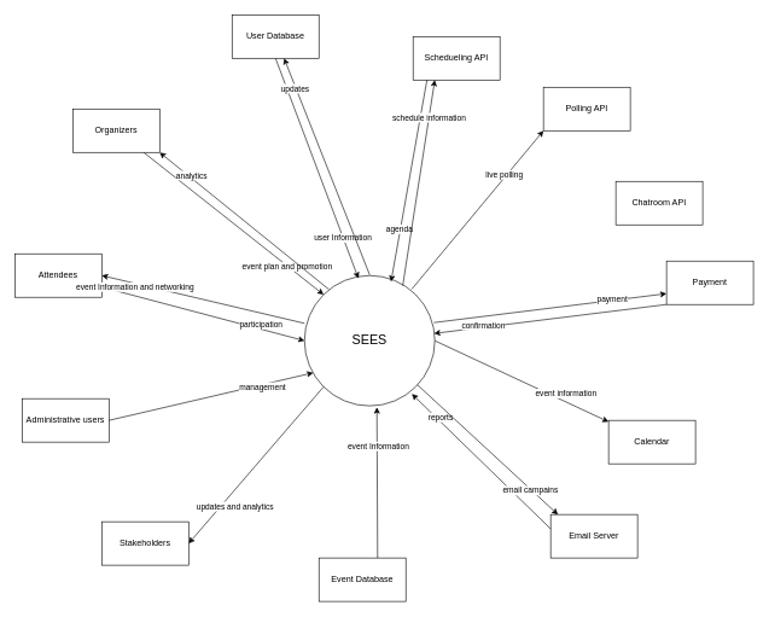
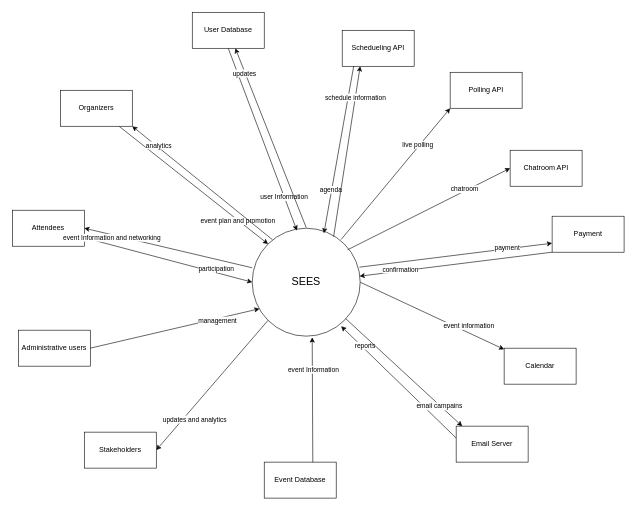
  <mxCell id="0" />
  <mxCell id="1" parent="0" />
  <mxCell id="2" style="rounded=0;orthogonalLoop=1;jettySize=auto;html=1;exitX=1;exitY=0.5;exitDx=0;exitDy=0;" parent="1" source="8" target="21" edge="1"><mxGeometry relative="1" as="geometry" /></mxCell>
  <mxCell id="3" value="event information" style="edgeLabel;html=1;align=center;verticalAlign=middle;resizable=0;points=[];" parent="2" vertex="1" connectable="0"><mxGeometry x="0.354" y="3" relative="1" as="geometry"><mxPoint x="17" as="offset" /></mxGeometry></mxCell>
  <mxCell id="4" style="rounded=0;orthogonalLoop=1;jettySize=auto;html=1;exitX=0.993;exitY=0.361;exitDx=0;exitDy=0;entryX=0;entryY=0.75;entryDx=0;entryDy=0;startArrow=none;startFill=0;exitPerimeter=0;" parent="1" source="8" target="23" edge="1"><mxGeometry relative="1" as="geometry" /></mxCell>
  <mxCell id="5" value="payment" style="edgeLabel;html=1;align=center;verticalAlign=middle;resizable=0;points=[];" parent="4" vertex="1" connectable="0"><mxGeometry x="0.535" y="2" relative="1" as="geometry"><mxPoint as="offset" /></mxGeometry></mxCell>
  <mxCell id="6" style="rounded=0;orthogonalLoop=1;jettySize=auto;html=1;exitX=0.824;exitY=0.908;exitDx=0;exitDy=0;entryX=0.032;entryY=0.392;entryDx=0;entryDy=0;startArrow=classic;startFill=1;entryPerimeter=0;exitPerimeter=0;endArrow=none;" parent="1" source="8" target="22" edge="1"><mxGeometry relative="1" as="geometry"><mxPoint x="560" y="560" as="sourcePoint" /><mxPoint x="746.36" y="736.36" as="targetPoint" /></mxGeometry></mxCell>
  <mxCell id="7" value="reports" style="edgeLabel;html=1;align=center;verticalAlign=middle;resizable=0;points=[];" parent="6" vertex="1" connectable="0"><mxGeometry x="-0.627" y="5" relative="1" as="geometry"><mxPoint x="-1" as="offset" /></mxGeometry></mxCell>
  <mxCell id="8" value="&lt;font style=&quot;font-size: 18px;&quot;&gt;SEES&lt;/font&gt;" style="ellipse;whiteSpace=wrap;html=1;aspect=fixed;" parent="1" vertex="1"><mxGeometry x="420" y="380" width="180" height="180" as="geometry" /></mxCell>
  <mxCell id="9" style="rounded=0;orthogonalLoop=1;jettySize=auto;html=1;entryX=0;entryY=0;entryDx=0;entryDy=0;startArrow=none;startFill=0;" parent="1" source="11" target="8" edge="1"><mxGeometry relative="1" as="geometry" /></mxCell>
  <mxCell id="10" value="event plan and promotion" style="edgeLabel;html=1;align=center;verticalAlign=middle;resizable=0;points=[];" parent="9" vertex="1" connectable="0"><mxGeometry x="0.593" y="-1" relative="1" as="geometry"><mxPoint as="offset" /></mxGeometry></mxCell>
  <mxCell id="11" value="Organizers" style="rounded=0;whiteSpace=wrap;html=1;" parent="1" vertex="1"><mxGeometry x="100" y="150" width="120" height="60" as="geometry" /></mxCell>
  <mxCell id="12" value="User Database" style="rounded=0;whiteSpace=wrap;html=1;" parent="1" vertex="1"><mxGeometry x="320" y="20" width="120" height="60" as="geometry" /></mxCell>
  <mxCell id="13" style="rounded=0;orthogonalLoop=1;jettySize=auto;html=1;entryX=0;entryY=0.5;entryDx=0;entryDy=0;endArrow=classic;endFill=1;startArrow=none;startFill=0;" parent="1" source="15" target="8" edge="1"><mxGeometry relative="1" as="geometry" /></mxCell>
  <mxCell id="14" value="participation" style="edgeLabel;html=1;align=center;verticalAlign=middle;resizable=0;points=[];" parent="13" vertex="1" connectable="0"><mxGeometry x="0.557" y="6" relative="1" as="geometry"><mxPoint as="offset" /></mxGeometry></mxCell>
  <mxCell id="15" value="Attendees" style="rounded=0;whiteSpace=wrap;html=1;" parent="1" vertex="1"><mxGeometry x="20" y="350" width="120" height="60" as="geometry" /></mxCell>
  <mxCell id="16" value="Administrative users" style="rounded=0;whiteSpace=wrap;html=1;" parent="1" vertex="1"><mxGeometry x="30" y="550" width="120" height="60" as="geometry" /></mxCell>
  <mxCell id="17" style="rounded=0;orthogonalLoop=1;jettySize=auto;html=1;exitX=1;exitY=0.5;exitDx=0;exitDy=0;entryX=0;entryY=1;entryDx=0;entryDy=0;startArrow=classic;startFill=1;endArrow=none;endFill=0;" parent="1" source="19" target="8" edge="1"><mxGeometry relative="1" as="geometry" /></mxCell>
  <mxCell id="18" value="updates and analytics" style="edgeLabel;html=1;align=center;verticalAlign=middle;resizable=0;points=[];" parent="17" vertex="1" connectable="0"><mxGeometry x="-0.737" y="-2" relative="1" as="geometry"><mxPoint x="37" y="-24" as="offset" /></mxGeometry></mxCell>
  <mxCell id="19" value="Stakeholders" style="rounded=0;whiteSpace=wrap;html=1;" parent="1" vertex="1"><mxGeometry x="140" y="720" width="120" height="60" as="geometry" /></mxCell>
  <mxCell id="20" value="Schedueling API" style="rounded=0;whiteSpace=wrap;html=1;" parent="1" vertex="1"><mxGeometry x="570" y="50" width="120" height="60" as="geometry" /></mxCell>
  <mxCell id="21" value="Calendar" style="rounded=0;whiteSpace=wrap;html=1;" parent="1" vertex="1"><mxGeometry x="840" y="580" width="120" height="60" as="geometry" /></mxCell>
  <mxCell id="22" value="Email Server" style="rounded=0;whiteSpace=wrap;html=1;" parent="1" vertex="1"><mxGeometry x="760" y="710" width="120" height="60" as="geometry" /></mxCell>
  <mxCell id="23" value="Payment" style="rounded=0;whiteSpace=wrap;html=1;" parent="1" vertex="1"><mxGeometry x="920" y="360" width="120" height="60" as="geometry" /></mxCell>
  <mxCell id="24" value="Event Database" style="rounded=0;whiteSpace=wrap;html=1;" parent="1" vertex="1"><mxGeometry x="440" y="770" width="120" height="60" as="geometry" /></mxCell>
  <mxCell id="25" style="rounded=0;orthogonalLoop=1;jettySize=auto;html=1;exitX=1;exitY=0.5;exitDx=0;exitDy=0;entryX=0.067;entryY=0.746;entryDx=0;entryDy=0;entryPerimeter=0;" parent="1" source="16" target="8" edge="1"><mxGeometry relative="1" as="geometry" /></mxCell>
  <mxCell id="26" value="management" style="edgeLabel;html=1;align=center;verticalAlign=middle;resizable=0;points=[];" parent="25" vertex="1" connectable="0"><mxGeometry x="0.492" y="-3" relative="1" as="geometry"><mxPoint as="offset" /></mxGeometry></mxCell>
  <mxCell id="27" style="rounded=0;orthogonalLoop=1;jettySize=auto;html=1;exitX=0.5;exitY=1;exitDx=0;exitDy=0;startArrow=none;startFill=0;entryX=0.414;entryY=0.022;entryDx=0;entryDy=0;entryPerimeter=0;" parent="1" source="12" target="8" edge="1"><mxGeometry relative="1" as="geometry"><mxPoint x="490" y="379" as="targetPoint" /></mxGeometry></mxCell>
  <mxCell id="28" value="user Information" style="edgeLabel;html=1;align=center;verticalAlign=middle;resizable=0;points=[];" vertex="1" connectable="0" parent="27"><mxGeometry x="0.762" y="-2" relative="1" as="geometry"><mxPoint x="-6" y="-21" as="offset" /></mxGeometry></mxCell>
  <mxCell id="29" style="rounded=0;orthogonalLoop=1;jettySize=auto;html=1;exitX=0.16;exitY=0.996;exitDx=0;exitDy=0;startArrow=none;startFill=0;exitPerimeter=0;entryX=0.664;entryY=0.047;entryDx=0;entryDy=0;entryPerimeter=0;" parent="1" source="20" target="8" edge="1"><mxGeometry relative="1" as="geometry" /></mxCell>
  <mxCell id="30" value="agenda" style="edgeLabel;html=1;align=center;verticalAlign=middle;resizable=0;points=[];" parent="29" vertex="1" connectable="0"><mxGeometry x="0.479" y="-2" relative="1" as="geometry"><mxPoint as="offset" /></mxGeometry></mxCell>
  <mxCell id="31" value="Chatroom API" style="rounded=0;whiteSpace=wrap;html=1;" parent="1" vertex="1"><mxGeometry x="850" y="250" width="120" height="60" as="geometry" /></mxCell>
+ <mxCell id="32" style="rounded=0;orthogonalLoop=1;jettySize=auto;html=1;exitX=0;exitY=0.5;exitDx=0;exitDy=0;entryX=0.883;entryY=0.2;entryDx=0;entryDy=0;entryPerimeter=0;startArrow=classic;startFill=1;endArrow=none;" parent="1" source="31" target="8" edge="1"><mxGeometry relative="1" as="geometry" /></mxCell>
+ <mxCell id="33" value="chatroom" style="edgeLabel;html=1;align=center;verticalAlign=middle;resizable=0;points=[];" parent="32" vertex="1" connectable="0"><mxGeometry x="0.072" y="1" relative="1" as="geometry"><mxPoint x="69" y="-39" as="offset" /></mxGeometry></mxCell>
  <mxCell id="34" value="Polling API" style="rounded=0;whiteSpace=wrap;html=1;" parent="1" vertex="1"><mxGeometry x="750" y="120" width="120" height="60" as="geometry" /></mxCell>
  <mxCell id="35" style="rounded=0;orthogonalLoop=1;jettySize=auto;html=1;exitX=0;exitY=1;exitDx=0;exitDy=0;entryX=0.823;entryY=0.105;entryDx=0;entryDy=0;entryPerimeter=0;startArrow=classic;startFill=1;endArrow=none;" parent="1" source="34" target="8" edge="1"><mxGeometry relative="1" as="geometry" /></mxCell>
  <mxCell id="36" value="live polling" style="edgeLabel;html=1;align=center;verticalAlign=middle;resizable=0;points=[];" parent="35" vertex="1" connectable="0"><mxGeometry x="0.003" y="2" relative="1" as="geometry"><mxPoint x="35" y="-51" as="offset" /></mxGeometry></mxCell>
  <mxCell id="37" style="rounded=0;orthogonalLoop=1;jettySize=auto;html=1;startArrow=classic;startFill=1;endArrow=none;exitX=1;exitY=1;exitDx=0;exitDy=0;entryX=0.188;entryY=0.107;entryDx=0;entryDy=0;entryPerimeter=0;" edge="1" parent="1" source="11" target="8"><mxGeometry relative="1" as="geometry"><mxPoint x="300" y="250" as="sourcePoint" /><mxPoint x="450" y="400" as="targetPoint" /></mxGeometry></mxCell>
  <mxCell id="38" value="analytics" style="edgeLabel;html=1;align=center;verticalAlign=middle;resizable=0;points=[];" vertex="1" connectable="0" parent="37"><mxGeometry x="-0.647" y="3" relative="1" as="geometry"><mxPoint as="offset" /></mxGeometry></mxCell>
  <mxCell id="39" style="rounded=0;orthogonalLoop=1;jettySize=auto;html=1;exitX=0.993;exitY=0.361;exitDx=0;exitDy=0;entryX=0;entryY=1;entryDx=0;entryDy=0;startArrow=classic;startFill=1;exitPerimeter=0;endArrow=none;" edge="1" parent="1" target="23"><mxGeometry relative="1" as="geometry"><mxPoint x="599" y="460" as="sourcePoint" /><mxPoint x="770" y="430" as="targetPoint" /></mxGeometry></mxCell>
  <mxCell id="40" value="confirmation" style="edgeLabel;html=1;align=center;verticalAlign=middle;resizable=0;points=[];" vertex="1" connectable="0" parent="39"><mxGeometry x="-0.579" y="3" relative="1" as="geometry"><mxPoint as="offset" /></mxGeometry></mxCell>
  <mxCell id="41" style="rounded=0;orthogonalLoop=1;jettySize=auto;html=1;startArrow=classic;startFill=1;endArrow=none;" edge="1" parent="1" source="12"><mxGeometry relative="1" as="geometry"><mxPoint x="420" y="210" as="sourcePoint" /><mxPoint x="510" y="379" as="targetPoint" /></mxGeometry></mxCell>
  <mxCell id="42" value="updates" style="edgeLabel;html=1;align=center;verticalAlign=middle;resizable=0;points=[];" vertex="1" connectable="0" parent="41"><mxGeometry x="-0.729" y="-2" relative="1" as="geometry"><mxPoint as="offset" /></mxGeometry></mxCell>
  <mxCell id="43" style="rounded=0;orthogonalLoop=1;jettySize=auto;html=1;entryX=0;entryY=0.5;entryDx=0;entryDy=0;endArrow=none;endFill=1;startArrow=classic;startFill=1;exitX=1;exitY=0.5;exitDx=0;exitDy=0;" edge="1" parent="1" source="15"><mxGeometry relative="1" as="geometry"><mxPoint x="220" y="354" as="sourcePoint" /><mxPoint x="420" y="446" as="targetPoint" /></mxGeometry></mxCell>
  <mxCell id="44" value="event Information and networking" style="edgeLabel;html=1;align=center;verticalAlign=middle;resizable=0;points=[];" vertex="1" connectable="0" parent="43"><mxGeometry x="-0.789" y="-2" relative="1" as="geometry"><mxPoint x="17" y="7" as="offset" /></mxGeometry></mxCell>
  <mxCell id="45" style="rounded=0;orthogonalLoop=1;jettySize=auto;html=1;entryX=0.084;entryY=0.001;entryDx=0;entryDy=0;startArrow=none;startFill=0;entryPerimeter=0;" edge="1" parent="1" source="8" target="22"><mxGeometry relative="1" as="geometry"><mxPoint x="584" y="544" as="sourcePoint" /><mxPoint x="740" y="700" as="targetPoint" /></mxGeometry></mxCell>
  <mxCell id="46" value="email campains" style="edgeLabel;html=1;align=center;verticalAlign=middle;resizable=0;points=[];" vertex="1" connectable="0" parent="45"><mxGeometry x="0.617" y="-2" relative="1" as="geometry"><mxPoint as="offset" /></mxGeometry></mxCell>
  <mxCell id="47" style="rounded=0;orthogonalLoop=1;jettySize=auto;html=1;entryX=0.438;entryY=1.011;entryDx=0;entryDy=0;entryPerimeter=0;startArrow=none;startFill=0;" edge="1" parent="1"><mxGeometry relative="1" as="geometry"><mxPoint x="521" y="770" as="sourcePoint" /><mxPoint x="520" y="562" as="targetPoint" /></mxGeometry></mxCell>
  <mxCell id="48" value="event Information" style="edgeLabel;html=1;align=center;verticalAlign=middle;resizable=0;points=[];" vertex="1" connectable="0" parent="47"><mxGeometry x="0.486" y="-1" relative="1" as="geometry"><mxPoint y="1" as="offset" /></mxGeometry></mxCell>
  <mxCell id="49" style="rounded=0;orthogonalLoop=1;jettySize=auto;html=1;entryX=0.754;entryY=0.077;entryDx=0;entryDy=0;entryPerimeter=0;startArrow=classic;startFill=1;endArrow=none;exitX=0.25;exitY=1;exitDx=0;exitDy=0;" edge="1" parent="1" source="20" target="8"><mxGeometry relative="1" as="geometry"><mxPoint x="592" y="150" as="sourcePoint" /><mxPoint x="570" y="394" as="targetPoint" /></mxGeometry></mxCell>
  <mxCell id="50" value="schedule information" style="edgeLabel;html=1;align=center;verticalAlign=middle;resizable=0;points=[];" vertex="1" connectable="0" parent="49"><mxGeometry x="-0.632" relative="1" as="geometry"><mxPoint y="-1" as="offset" /></mxGeometry></mxCell>
